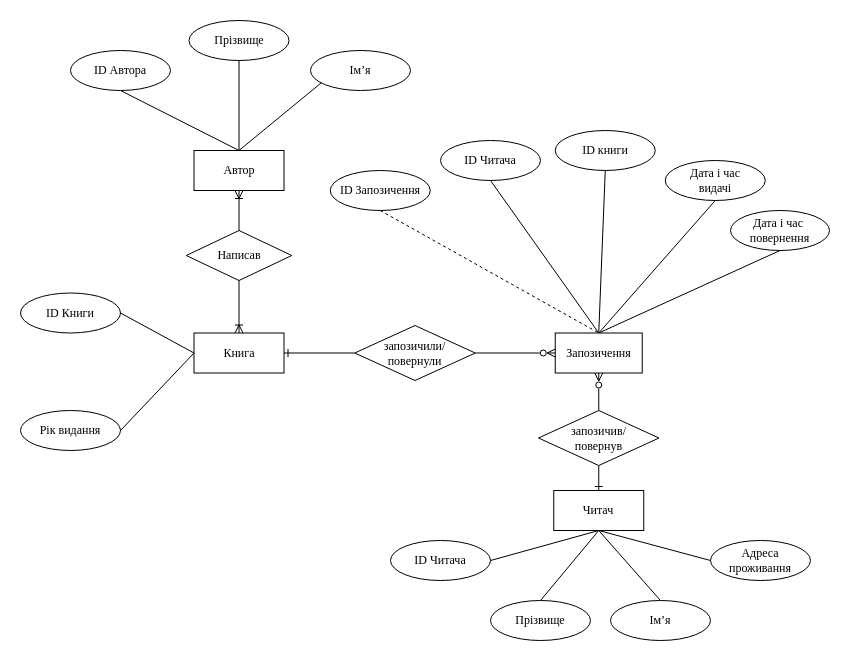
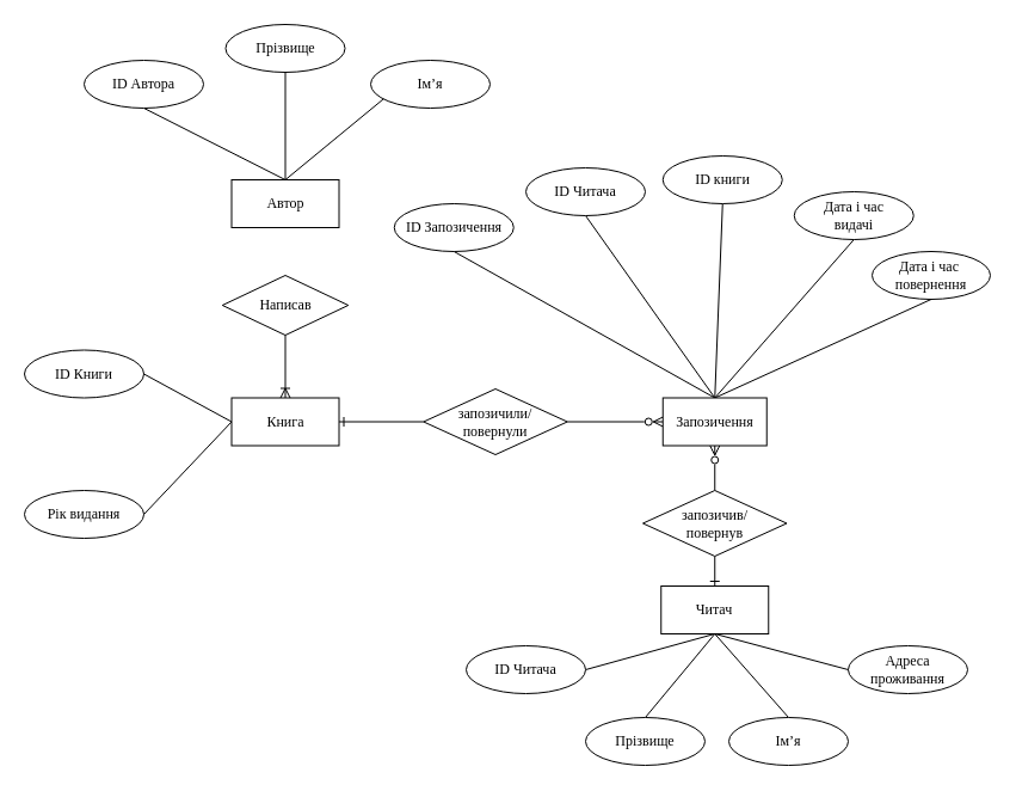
  <mxCell id="0" />
  <mxCell id="1" parent="0" />
  <mxCell id="2" value="Книга" style="rounded=0;whiteSpace=wrap;html=1;fontFamily=Times New Roman;" vertex="1" parent="1"><mxGeometry x="193.5" y="332.5" width="90" height="40" as="geometry" /></mxCell>
  <mxCell id="3" style="edgeStyle=none;rounded=0;orthogonalLoop=1;jettySize=auto;html=1;exitX=0.5;exitY=0;exitDx=0;exitDy=0;fontFamily=Times New Roman;" edge="1" parent="1"><mxGeometry relative="1" as="geometry"><mxPoint x="304.75" y="250" as="sourcePoint" /><mxPoint x="304.75" y="250" as="targetPoint" /></mxGeometry></mxCell>
  <mxCell id="4" style="edgeStyle=none;rounded=0;orthogonalLoop=1;jettySize=auto;html=1;exitX=0.5;exitY=0;exitDx=0;exitDy=0;fontFamily=Times New Roman;" edge="1" parent="1"><mxGeometry relative="1" as="geometry"><mxPoint x="304.75" y="250" as="sourcePoint" /><mxPoint x="304.75" y="250" as="targetPoint" /></mxGeometry></mxCell>
  <mxCell id="5" style="edgeStyle=none;rounded=0;orthogonalLoop=1;jettySize=auto;html=1;exitX=0.5;exitY=0;exitDx=0;exitDy=0;entryX=0.5;entryY=1;entryDx=0;entryDy=0;endArrow=none;endFill=0;fontFamily=Times New Roman;" edge="1" parent="1" source="6" target="49"><mxGeometry relative="1" as="geometry"><mxPoint x="529.75" y="480" as="targetPoint" /></mxGeometry></mxCell>
  <mxCell id="6" value="Прізвище" style="ellipse;whiteSpace=wrap;html=1;fontFamily=Times New Roman;" vertex="1" parent="1"><mxGeometry x="490" y="600" width="100" height="40" as="geometry" /></mxCell>
  <mxCell id="7" style="edgeStyle=none;rounded=0;orthogonalLoop=1;jettySize=auto;html=1;exitX=1;exitY=0.5;exitDx=0;exitDy=0;endArrow=none;endFill=0;fontFamily=Times New Roman;entryX=0.5;entryY=1;entryDx=0;entryDy=0;" edge="1" parent="1" source="8" target="49"><mxGeometry relative="1" as="geometry"><mxPoint x="529.75" y="480" as="targetPoint" /></mxGeometry></mxCell>
  <mxCell id="8" value="ID Читача" style="ellipse;whiteSpace=wrap;html=1;fontFamily=Times New Roman;" vertex="1" parent="1"><mxGeometry x="390" y="540" width="100" height="40" as="geometry" /></mxCell>
  <mxCell id="9" style="edgeStyle=none;rounded=0;orthogonalLoop=1;jettySize=auto;html=1;entryX=0.5;entryY=1;entryDx=0;entryDy=0;endArrow=none;endFill=0;fontFamily=Times New Roman;exitX=0.5;exitY=0;exitDx=0;exitDy=0;" edge="1" parent="1" source="10" target="49"><mxGeometry relative="1" as="geometry"><mxPoint x="599.75" y="630" as="sourcePoint" /><mxPoint x="529.75" y="480" as="targetPoint" /></mxGeometry></mxCell>
  <mxCell id="10" value="Імʼя" style="ellipse;whiteSpace=wrap;html=1;fontFamily=Times New Roman;" vertex="1" parent="1"><mxGeometry x="610" y="600" width="100" height="40" as="geometry" /></mxCell>
  <mxCell id="11" value="Адреса проживання" style="ellipse;whiteSpace=wrap;html=1;fontFamily=Times New Roman;" vertex="1" parent="1"><mxGeometry x="710" y="540" width="100" height="40" as="geometry" /></mxCell>
  <mxCell id="12" style="edgeStyle=none;rounded=0;orthogonalLoop=1;jettySize=auto;html=1;exitX=0.5;exitY=0;exitDx=0;exitDy=0;endArrow=none;endFill=0;fontFamily=Times New Roman;" edge="1" parent="1"><mxGeometry relative="1" as="geometry"><mxPoint x="529.75" y="480" as="sourcePoint" /><mxPoint x="529.75" y="480" as="targetPoint" /></mxGeometry></mxCell>
  <mxCell id="13" style="edgeStyle=none;rounded=0;orthogonalLoop=1;jettySize=auto;html=1;exitX=0.5;exitY=0;exitDx=0;exitDy=0;endArrow=none;endFill=0;fontFamily=Times New Roman;" edge="1" parent="1"><mxGeometry relative="1" as="geometry"><mxPoint x="529.75" y="480" as="sourcePoint" /><mxPoint x="529.75" y="480" as="targetPoint" /></mxGeometry></mxCell>
  <mxCell id="14" style="edgeStyle=none;rounded=0;orthogonalLoop=1;jettySize=auto;html=1;exitX=0.5;exitY=0;exitDx=0;exitDy=0;fontFamily=Times New Roman;" edge="1" parent="1"><mxGeometry relative="1" as="geometry"><mxPoint x="779.25" y="250" as="sourcePoint" /><mxPoint x="779.25" y="250" as="targetPoint" /></mxGeometry></mxCell>
  <mxCell id="15" style="edgeStyle=none;rounded=0;orthogonalLoop=1;jettySize=auto;html=1;exitX=0.5;exitY=0;exitDx=0;exitDy=0;fontFamily=Times New Roman;" edge="1" parent="1"><mxGeometry relative="1" as="geometry"><mxPoint x="779.25" y="250" as="sourcePoint" /><mxPoint x="779.25" y="250" as="targetPoint" /></mxGeometry></mxCell>
  <mxCell id="16" value="Автор" style="rounded=0;whiteSpace=wrap;html=1;fontFamily=Times New Roman;" vertex="1" parent="1"><mxGeometry x="193.5" y="150" width="90" height="40" as="geometry" /></mxCell>
  <mxCell id="17" style="edgeStyle=none;rounded=0;orthogonalLoop=1;jettySize=auto;html=1;exitX=0.5;exitY=0;exitDx=0;exitDy=0;entryX=0.5;entryY=0;entryDx=0;entryDy=0;endArrow=none;endFill=0;fontFamily=Times New Roman;" edge="1" parent="1" source="18" target="16"><mxGeometry relative="1" as="geometry"><mxPoint x="137.75" y="1120" as="targetPoint" /></mxGeometry></mxCell>
  <mxCell id="18" value="Прізвище" style="ellipse;whiteSpace=wrap;html=1;fontFamily=Times New Roman;" vertex="1" parent="1"><mxGeometry x="188.5" y="20" width="100" height="40" as="geometry" /></mxCell>
  <mxCell id="19" style="edgeStyle=none;rounded=0;orthogonalLoop=1;jettySize=auto;html=1;exitX=0.5;exitY=1;exitDx=0;exitDy=0;endArrow=none;endFill=0;fontFamily=Times New Roman;entryX=0.5;entryY=0;entryDx=0;entryDy=0;" edge="1" parent="1" source="20" target="16"><mxGeometry relative="1" as="geometry"><mxPoint x="113.75" y="60" as="sourcePoint" /><mxPoint x="225.75" y="700" as="targetPoint" /></mxGeometry></mxCell>
  <mxCell id="20" value="ID Автора" style="ellipse;whiteSpace=wrap;html=1;fontFamily=Times New Roman;" vertex="1" parent="1"><mxGeometry x="70" y="50" width="100" height="40" as="geometry" /></mxCell>
  <mxCell id="21" style="edgeStyle=none;rounded=0;orthogonalLoop=1;jettySize=auto;html=1;exitX=0.5;exitY=0;exitDx=0;exitDy=0;entryX=0.5;entryY=0;entryDx=0;entryDy=0;endArrow=none;endFill=0;fontFamily=Times New Roman;" edge="1" parent="1" source="22" target="16"><mxGeometry relative="1" as="geometry" /></mxCell>
  <mxCell id="22" value="Імʼя" style="ellipse;whiteSpace=wrap;html=1;fontFamily=Times New Roman;" vertex="1" parent="1"><mxGeometry x="310" y="50" width="100" height="40" as="geometry" /></mxCell>
  <mxCell id="23" style="edgeStyle=none;rounded=0;orthogonalLoop=1;jettySize=auto;html=1;exitX=0.5;exitY=0;exitDx=0;exitDy=0;endArrow=none;endFill=0;fontFamily=Times New Roman;" edge="1" parent="1" source="16" target="16"><mxGeometry relative="1" as="geometry" /></mxCell>
  <mxCell id="24" style="edgeStyle=none;rounded=0;orthogonalLoop=1;jettySize=auto;html=1;exitX=0.5;exitY=0;exitDx=0;exitDy=0;endArrow=none;endFill=0;fontFamily=Times New Roman;" edge="1" parent="1" source="16" target="16"><mxGeometry relative="1" as="geometry" /></mxCell>
- <mxCell id="25" style="edgeStyle=none;rounded=0;orthogonalLoop=1;jettySize=auto;html=1;exitX=0.5;exitY=1;exitDx=0;exitDy=0;entryX=0.5;entryY=0;entryDx=0;entryDy=0;endArrow=none;endFill=0;dashed=1;" edge="1" parent="1" source="26" target="47"><mxGeometry relative="1" as="geometry" /></mxCell>
+ <mxCell id="25" style="edgeStyle=none;rounded=0;orthogonalLoop=1;jettySize=auto;html=1;exitX=0.5;exitY=1;exitDx=0;exitDy=0;entryX=0.5;entryY=0;entryDx=0;entryDy=0;endArrow=none;endFill=0;" edge="1" parent="1" source="26" target="47"><mxGeometry relative="1" as="geometry" /></mxCell>
  <mxCell id="26" value="ID Запозичення" style="ellipse;whiteSpace=wrap;html=1;fontFamily=Times New Roman;" vertex="1" parent="1"><mxGeometry x="329.75" y="170" width="100" height="40" as="geometry" /></mxCell>
  <mxCell id="27" style="edgeStyle=none;rounded=0;orthogonalLoop=1;jettySize=auto;html=1;exitX=0.5;exitY=1;exitDx=0;exitDy=0;entryX=0.5;entryY=0;entryDx=0;entryDy=0;endArrow=none;endFill=0;" edge="1" parent="1" source="28" target="47"><mxGeometry relative="1" as="geometry" /></mxCell>
  <mxCell id="28" value="ID Читача" style="ellipse;whiteSpace=wrap;html=1;fontFamily=Times New Roman;" vertex="1" parent="1"><mxGeometry x="440" y="140" width="100" height="40" as="geometry" /></mxCell>
  <mxCell id="29" style="edgeStyle=none;rounded=0;orthogonalLoop=1;jettySize=auto;html=1;exitX=0.5;exitY=1;exitDx=0;exitDy=0;entryX=0.5;entryY=0;entryDx=0;entryDy=0;endArrow=none;endFill=0;" edge="1" parent="1" source="30" target="47"><mxGeometry relative="1" as="geometry" /></mxCell>
  <mxCell id="30" value="ID книги" style="ellipse;whiteSpace=wrap;html=1;fontFamily=Times New Roman;" vertex="1" parent="1"><mxGeometry x="554.75" y="130" width="100" height="40" as="geometry" /></mxCell>
  <mxCell id="31" style="edgeStyle=none;rounded=0;orthogonalLoop=1;jettySize=auto;html=1;exitX=0.5;exitY=1;exitDx=0;exitDy=0;entryX=0.5;entryY=0;entryDx=0;entryDy=0;endArrow=none;endFill=0;" edge="1" parent="1" source="32" target="47"><mxGeometry relative="1" as="geometry" /></mxCell>
  <mxCell id="32" value="Дата і час&lt;div&gt;видачі&lt;/div&gt;" style="ellipse;whiteSpace=wrap;html=1;fontFamily=Times New Roman;" vertex="1" parent="1"><mxGeometry x="664.75" y="160" width="100" height="40" as="geometry" /></mxCell>
  <mxCell id="33" style="edgeStyle=none;rounded=0;orthogonalLoop=1;jettySize=auto;html=1;exitX=0.5;exitY=1;exitDx=0;exitDy=0;entryX=0.5;entryY=0;entryDx=0;entryDy=0;startArrow=none;startFill=0;endArrow=none;endFill=0;" edge="1" parent="1" source="34" target="47"><mxGeometry relative="1" as="geometry"><mxPoint x="534.75" y="340" as="targetPoint" /></mxGeometry></mxCell>
  <mxCell id="34" value="Дата і час&amp;nbsp;&lt;div&gt;повернення&lt;/div&gt;" style="ellipse;whiteSpace=wrap;html=1;fontFamily=Times New Roman;" vertex="1" parent="1"><mxGeometry x="730" y="210" width="99" height="40" as="geometry" /></mxCell>
  <mxCell id="35" style="edgeStyle=none;rounded=0;orthogonalLoop=1;jettySize=auto;html=1;exitX=0.5;exitY=1;exitDx=0;exitDy=0;entryX=0.5;entryY=0;entryDx=0;entryDy=0;endArrow=ERoneToMany;endFill=0;" edge="1" parent="1" source="37" target="2"><mxGeometry relative="1" as="geometry"><mxPoint x="223" y="320" as="targetPoint" /></mxGeometry></mxCell>
- <mxCell id="36" style="edgeStyle=none;rounded=0;orthogonalLoop=1;jettySize=auto;html=1;exitX=0.5;exitY=0;exitDx=0;exitDy=0;entryX=0.5;entryY=1;entryDx=0;entryDy=0;endArrow=ERoneToMany;endFill=0;" edge="1" parent="1" source="37" target="16"><mxGeometry relative="1" as="geometry" /></mxCell>
  <mxCell id="37" value="Написав" style="rhombus;whiteSpace=wrap;html=1;fontFamily=Times New Roman;" vertex="1" parent="1"><mxGeometry x="185.75" y="230" width="105.5" height="50" as="geometry" /></mxCell>
  <mxCell id="38" style="edgeStyle=none;rounded=0;orthogonalLoop=1;jettySize=auto;html=1;exitX=0;exitY=0.5;exitDx=0;exitDy=0;entryX=1;entryY=0.5;entryDx=0;entryDy=0;endArrow=ERone;endFill=0;" edge="1" parent="1" source="40" target="2"><mxGeometry relative="1" as="geometry" /></mxCell>
  <mxCell id="39" style="edgeStyle=none;rounded=0;orthogonalLoop=1;jettySize=auto;html=1;exitX=1;exitY=0.5;exitDx=0;exitDy=0;entryX=0;entryY=0.5;entryDx=0;entryDy=0;endArrow=ERzeroToMany;endFill=0;startArrow=none;startFill=0;" edge="1" parent="1" source="40" target="47"><mxGeometry relative="1" as="geometry" /></mxCell>
  <mxCell id="40" value="запозичили/&lt;div&gt;повернули&lt;/div&gt;" style="rhombus;whiteSpace=wrap;html=1;fontFamily=Times New Roman;" vertex="1" parent="1"><mxGeometry x="354.25" y="325" width="120.5" height="55" as="geometry" /></mxCell>
  <mxCell id="41" style="edgeStyle=none;rounded=0;orthogonalLoop=1;jettySize=auto;html=1;exitX=0.5;exitY=0;exitDx=0;exitDy=0;fontFamily=Times New Roman;" edge="1" parent="1"><mxGeometry relative="1" as="geometry"><mxPoint x="743.25" y="230" as="sourcePoint" /><mxPoint x="743.25" y="230" as="targetPoint" /></mxGeometry></mxCell>
  <mxCell id="42" style="edgeStyle=none;rounded=0;orthogonalLoop=1;jettySize=auto;html=1;exitX=0.5;exitY=0;exitDx=0;exitDy=0;fontFamily=Times New Roman;" edge="1" parent="1"><mxGeometry relative="1" as="geometry"><mxPoint x="743.25" y="230" as="sourcePoint" /><mxPoint x="743.25" y="230" as="targetPoint" /></mxGeometry></mxCell>
  <mxCell id="43" value="Рік видання" style="ellipse;whiteSpace=wrap;html=1;fontFamily=Times New Roman;" vertex="1" parent="1"><mxGeometry x="20" y="410" width="100" height="40" as="geometry" /></mxCell>
  <mxCell id="44" style="edgeStyle=none;rounded=0;orthogonalLoop=1;jettySize=auto;html=1;exitX=1;exitY=0.5;exitDx=0;exitDy=0;entryX=0;entryY=0.5;entryDx=0;entryDy=0;endArrow=none;endFill=0;fontFamily=Times New Roman;" edge="1" parent="1" source="53" target="2"><mxGeometry relative="1" as="geometry"><mxPoint x="178" y="340" as="targetPoint" /><mxPoint x="130" y="230" as="sourcePoint" /></mxGeometry></mxCell>
  <mxCell id="45" style="edgeStyle=none;rounded=0;orthogonalLoop=1;jettySize=auto;html=1;exitX=1;exitY=0.5;exitDx=0;exitDy=0;endArrow=none;endFill=0;fontFamily=Times New Roman;entryX=0;entryY=0.5;entryDx=0;entryDy=0;" edge="1" parent="1" source="43" target="2"><mxGeometry relative="1" as="geometry"><mxPoint x="98" y="470" as="sourcePoint" /><mxPoint x="190" y="360" as="targetPoint" /></mxGeometry></mxCell>
  <mxCell id="46" style="edgeStyle=none;rounded=0;orthogonalLoop=1;jettySize=auto;html=1;exitX=0.5;exitY=1;exitDx=0;exitDy=0;" edge="1" parent="1"><mxGeometry relative="1" as="geometry"><mxPoint x="80" y="315" as="sourcePoint" /><mxPoint x="80" y="315" as="targetPoint" /></mxGeometry></mxCell>
  <mxCell id="47" value="Запозичення" style="rounded=0;whiteSpace=wrap;html=1;fontFamily=Times New Roman;" vertex="1" parent="1"><mxGeometry x="554.75" y="332.5" width="87" height="40" as="geometry" /></mxCell>
  <mxCell id="48" style="edgeStyle=none;rounded=0;orthogonalLoop=1;jettySize=auto;html=1;exitX=0.5;exitY=1;exitDx=0;exitDy=0;entryX=0;entryY=0.5;entryDx=0;entryDy=0;endArrow=none;endFill=0;" edge="1" parent="1" source="49" target="11"><mxGeometry relative="1" as="geometry" /></mxCell>
  <mxCell id="49" value="Читач" style="rounded=0;whiteSpace=wrap;html=1;fontFamily=Times New Roman;" vertex="1" parent="1"><mxGeometry x="553.25" y="490" width="90" height="40" as="geometry" /></mxCell>
  <mxCell id="50" style="edgeStyle=none;rounded=0;orthogonalLoop=1;jettySize=auto;html=1;exitX=0.5;exitY=0;exitDx=0;exitDy=0;entryX=0.5;entryY=1;entryDx=0;entryDy=0;endArrow=ERzeroToMany;endFill=0;" edge="1" parent="1" source="52" target="47"><mxGeometry relative="1" as="geometry" /></mxCell>
  <mxCell id="51" style="edgeStyle=none;rounded=0;orthogonalLoop=1;jettySize=auto;html=1;exitX=0.5;exitY=1;exitDx=0;exitDy=0;entryX=0.5;entryY=0;entryDx=0;entryDy=0;endArrow=ERone;endFill=0;" edge="1" parent="1" source="52" target="49"><mxGeometry relative="1" as="geometry" /></mxCell>
  <mxCell id="52" value="запозичив/&lt;div&gt;повернув&lt;/div&gt;" style="rhombus;whiteSpace=wrap;html=1;fontFamily=Times New Roman;" vertex="1" parent="1"><mxGeometry x="538" y="410" width="120.5" height="55" as="geometry" /></mxCell>
  <mxCell id="53" value="ID Книги" style="ellipse;whiteSpace=wrap;html=1;fontFamily=Times New Roman;" vertex="1" parent="1"><mxGeometry x="20" y="292.5" width="100" height="40" as="geometry" /></mxCell>
